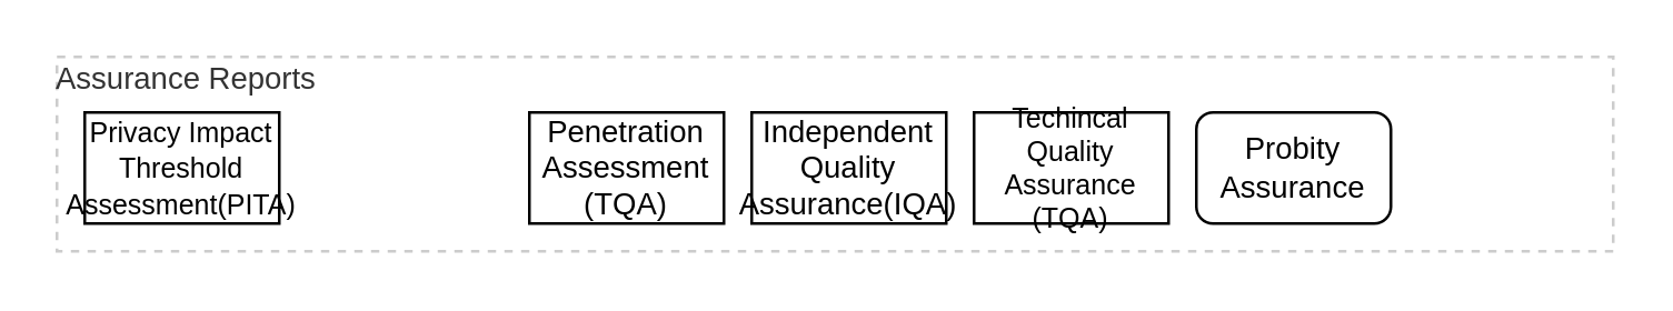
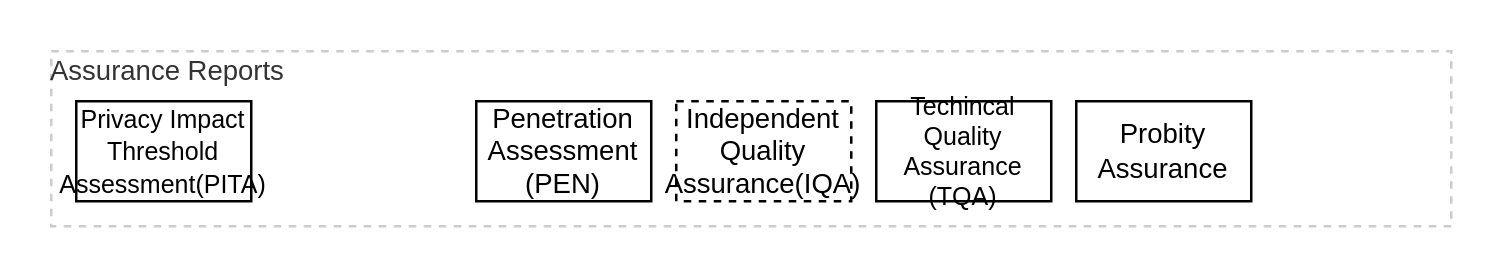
  <mxCell id="0" />
  <mxCell id="1" value="Diagram" parent="0" />
  <mxCell id="2" value="Assurance Reports" style="rounded=0;whiteSpace=wrap;html=1;shadow=0;glass=0;comic=0;strokeColor=#CCCCCC;fillColor=none;fontSize=11;align=left;fontColor=#333333;recursiveResize=0;container=1;collapsible=0;verticalAlign=top;absoluteArcSize=1;spacing=0;spacingTop=-3;dashed=1;" parent="1" vertex="1"><mxGeometry x="20" y="20" width="560" height="70" as="geometry" /></mxCell>
- <mxCell id="3" value="Independent Quality Assurance(IQA)" style="rounded=0;whiteSpace=wrap;html=1;shadow=0;glass=0;comic=0;fontSize=11;align=center;recursiveResize=0;container=1;collapsible=0;strokeWidth=1;" parent="2" vertex="1"><mxGeometry x="250" y="20" width="70" height="40" as="geometry" /></mxCell>
- <mxCell id="4" value="Probity Assurance" style="whiteSpace=wrap;html=1;shadow=0;glass=0;comic=0;fontSize=11;align=center;recursiveResize=0;container=1;collapsible=0;strokeWidth=1;rounded=1;" parent="2" vertex="1"><mxGeometry x="410" y="20" width="70" height="40" as="geometry" /></mxCell>
+ <mxCell id="3" value="Independent Quality Assurance(IQA)" style="rounded=0;whiteSpace=wrap;html=1;shadow=0;glass=0;comic=0;fontSize=11;align=center;recursiveResize=0;container=1;collapsible=0;strokeWidth=1;dashed=1;" parent="2" vertex="1"><mxGeometry x="250" y="20" width="70" height="40" as="geometry" /></mxCell>
+ <mxCell id="4" value="Probity Assurance" style="rounded=0;whiteSpace=wrap;html=1;shadow=0;glass=0;comic=0;fontSize=11;align=center;recursiveResize=0;container=1;collapsible=0;strokeWidth=1;" parent="2" vertex="1"><mxGeometry x="410" y="20" width="70" height="40" as="geometry" /></mxCell>
  <mxCell id="5" value="Techincal Quality Assurance (TQA)" style="rounded=0;whiteSpace=wrap;html=1;shadow=0;glass=0;comic=0;fontSize=10;align=center;recursiveResize=0;container=1;collapsible=0;strokeWidth=1;" parent="2" vertex="1"><mxGeometry x="330" y="20" width="70" height="40" as="geometry" /></mxCell>
  <mxCell id="6" value="&lt;font style=&quot;font-size: 10px&quot;&gt;Privacy Impact&lt;br&gt;Threshold Assessment(PITA)&lt;/font&gt;" style="rounded=0;whiteSpace=wrap;html=1;shadow=0;glass=0;comic=0;fontSize=11;align=center;recursiveResize=0;container=1;collapsible=0;strokeWidth=1;" parent="2" vertex="1"><mxGeometry x="10" y="20" width="70" height="40" as="geometry" /></mxCell>
- <mxCell id="7" value="Penetration Assessment (TQA)" style="rounded=0;whiteSpace=wrap;html=1;shadow=0;glass=0;comic=0;fontSize=11;align=center;recursiveResize=0;container=1;collapsible=0;strokeWidth=1;" parent="2" vertex="1"><mxGeometry x="170" y="20" width="70" height="40" as="geometry" /></mxCell>
+ <mxCell id="7" value="Penetration Assessment (PEN)" style="rounded=0;whiteSpace=wrap;html=1;shadow=0;glass=0;comic=0;fontSize=11;align=center;recursiveResize=0;container=1;collapsible=0;strokeWidth=1;" parent="2" vertex="1"><mxGeometry x="170" y="20" width="70" height="40" as="geometry" /></mxCell>
  <mxCell id="8" value="Legend" parent="0" />
  <mxCell id="9" value="Title/Diagram" parent="0" />
